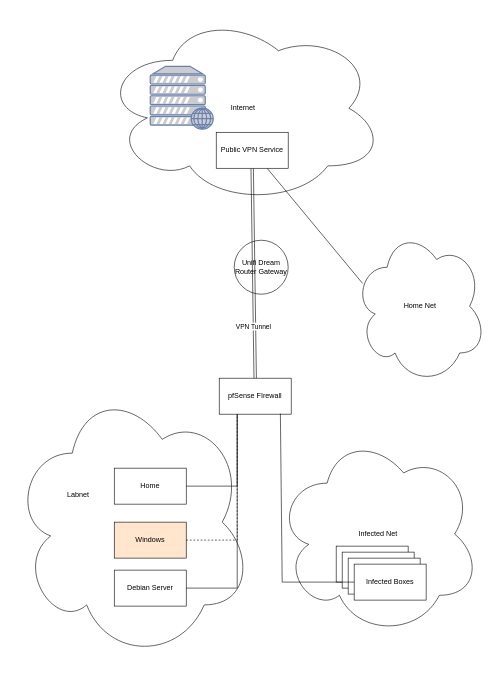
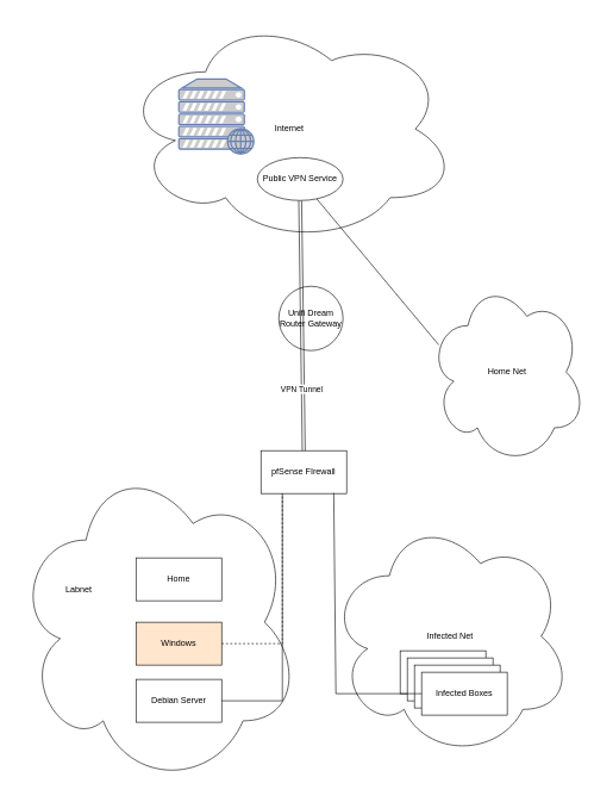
  <mxCell id="0" />
  <mxCell id="1" parent="0" />
  <mxCell id="2" value="" style="ellipse;shape=cloud;whiteSpace=wrap;html=1;align=left;" vertex="1" parent="1"><mxGeometry x="20" y="640" width="400" height="460" as="geometry" /></mxCell>
  <mxCell id="3" value="pfSense FIrewall&lt;br&gt;" style="rounded=0;whiteSpace=wrap;html=1;" vertex="1" parent="1"><mxGeometry x="365" y="630" width="120" height="60" as="geometry" /></mxCell>
  <mxCell id="4" value="Home" style="rounded=0;whiteSpace=wrap;html=1;" vertex="1" parent="1"><mxGeometry x="190" y="780" width="120" height="60" as="geometry" /></mxCell>
  <mxCell id="5" value="Windows" style="rounded=0;whiteSpace=wrap;html=1;fillColor=#ffe6cc;" vertex="1" parent="1"><mxGeometry x="190" y="870" width="120" height="60" as="geometry" /></mxCell>
  <mxCell id="6" value="Debian Server" style="rounded=0;whiteSpace=wrap;html=1;" vertex="1" parent="1"><mxGeometry x="190" y="950" width="120" height="60" as="geometry" /></mxCell>
- <mxCell id="7" value="Labnet" style="text;strokeColor=none;align=center;fillColor=none;html=1;verticalAlign=middle;whiteSpace=wrap;rounded=0;" vertex="1" parent="1"><mxGeometry x="100" y="810" width="60" height="30" as="geometry" /></mxCell>
+ <mxCell id="7" value="Labnet" style="text;strokeColor=none;align=center;fillColor=none;html=1;verticalAlign=middle;whiteSpace=wrap;rounded=0;" vertex="1" parent="1"><mxGeometry x="80" y="810" width="60" height="30" as="geometry" /></mxCell>
  <mxCell id="8" value="Infected Net" style="ellipse;shape=cloud;whiteSpace=wrap;html=1;" vertex="1" parent="1"><mxGeometry x="460" y="720" width="340" height="340" as="geometry" /></mxCell>
  <mxCell id="9" value="infected boxes" style="rounded=0;whiteSpace=wrap;html=1;" vertex="1" parent="1"><mxGeometry x="560" y="910" width="120" height="60" as="geometry" /></mxCell>
  <mxCell id="10" value="" style="rounded=0;whiteSpace=wrap;html=1;" vertex="1" parent="1"><mxGeometry x="570" y="920" width="120" height="60" as="geometry" /></mxCell>
  <mxCell id="11" value="" style="rounded=0;whiteSpace=wrap;html=1;" vertex="1" parent="1"><mxGeometry x="580" y="930" width="120" height="60" as="geometry" /></mxCell>
  <mxCell id="12" value="Infected Boxes" style="rounded=0;whiteSpace=wrap;html=1;" vertex="1" parent="1"><mxGeometry x="590" y="940" width="120" height="60" as="geometry" /></mxCell>
- <mxCell id="13" value="" style="endArrow=none;html=1;rounded=0;entryX=0.25;entryY=1;entryDx=0;entryDy=0;exitX=1;exitY=0.5;exitDx=0;exitDy=0;" edge="1" parent="1" source="4" target="3"><mxGeometry width="50" height="50" relative="1" as="geometry"><mxPoint x="400" y="1110" as="sourcePoint" /><mxPoint x="450" y="1060" as="targetPoint" /><Array as="points"><mxPoint x="395" y="810" /></Array></mxGeometry></mxCell>
  <mxCell id="14" value="" style="endArrow=none;html=1;rounded=0;entryX=0.25;entryY=1;entryDx=0;entryDy=0;exitX=1;exitY=0.5;exitDx=0;exitDy=0;dashed=1;" edge="1" parent="1" source="5" target="3"><mxGeometry width="50" height="50" relative="1" as="geometry"><mxPoint x="400" y="1110" as="sourcePoint" /><mxPoint x="400" y="810" as="targetPoint" /><Array as="points"><mxPoint x="395" y="900" /></Array></mxGeometry></mxCell>
  <mxCell id="15" value="" style="endArrow=none;html=1;rounded=0;exitX=1;exitY=0.5;exitDx=0;exitDy=0;entryX=0.25;entryY=1;entryDx=0;entryDy=0;" edge="1" parent="1" source="6" target="3"><mxGeometry width="50" height="50" relative="1" as="geometry"><mxPoint x="400" y="1110" as="sourcePoint" /><mxPoint x="391" y="709" as="targetPoint" /><Array as="points"><mxPoint x="395" y="980" /></Array></mxGeometry></mxCell>
  <mxCell id="16" value="" style="endArrow=none;html=1;rounded=0;entryX=0.85;entryY=0.983;entryDx=0;entryDy=0;entryPerimeter=0;exitX=0;exitY=0.5;exitDx=0;exitDy=0;" edge="1" parent="1" source="12" target="3"><mxGeometry width="50" height="50" relative="1" as="geometry"><mxPoint x="400" y="1110" as="sourcePoint" /><mxPoint x="467" y="705" as="targetPoint" /><Array as="points"><mxPoint x="470" y="970" /></Array></mxGeometry></mxCell>
  <mxCell id="17" value="Internet" style="ellipse;shape=cloud;whiteSpace=wrap;html=1;" vertex="1" parent="1"><mxGeometry x="170" y="20" width="470" height="320" as="geometry" /></mxCell>
  <mxCell id="18" value="Unifi Dream Router Gateway" style="ellipse;whiteSpace=wrap;html=1;aspect=fixed;" vertex="1" parent="1"><mxGeometry x="390" y="400" width="90" height="90" as="geometry" /></mxCell>
  <mxCell id="19" value="" style="shape=link;html=1;rounded=0;exitX=0.5;exitY=0;exitDx=0;exitDy=0;entryX=0.5;entryY=1;entryDx=0;entryDy=0;" edge="1" parent="1" source="3" target="23"><mxGeometry width="100" relative="1" as="geometry"><mxPoint x="370" y="740" as="sourcePoint" /><mxPoint x="420" y="330" as="targetPoint" /></mxGeometry></mxCell>
  <mxCell id="20" value="VPN Tunnel" style="edgeLabel;html=1;align=center;verticalAlign=middle;resizable=0;points=[];" vertex="1" connectable="0" parent="19"><mxGeometry x="-0.505" y="2" relative="1" as="geometry"><mxPoint as="offset" /></mxGeometry></mxCell>
  <mxCell id="21" value="" style="endArrow=none;html=1;rounded=0;exitX=0.064;exitY=0.354;exitDx=0;exitDy=0;exitPerimeter=0;" edge="1" parent="1" source="22" target="23"><mxGeometry width="50" height="50" relative="1" as="geometry"><mxPoint x="400" y="590" as="sourcePoint" /><mxPoint x="450" y="540" as="targetPoint" /></mxGeometry></mxCell>
- <mxCell id="22" value="Home Net" style="ellipse;shape=cloud;whiteSpace=wrap;html=1;" vertex="1" parent="1"><mxGeometry x="590" y="380" width="220" height="260" as="geometry" /></mxCell>
- <mxCell id="23" value="Public VPN Service" style="rounded=0;whiteSpace=wrap;html=1;" vertex="1" parent="1"><mxGeometry x="360" y="220" width="120" height="60" as="geometry" /></mxCell>
+ <mxCell id="22" value="Home Net" style="ellipse;shape=cloud;whiteSpace=wrap;html=1;" vertex="1" parent="1"><mxGeometry x="600" y="390" width="220" height="260" as="geometry" /></mxCell>
+ <mxCell id="23" value="Public VPN Service" style="ellipse;whiteSpace=wrap;html=1;" vertex="1" parent="1"><mxGeometry x="360" y="220" width="120" height="60" as="geometry" /></mxCell>
  <mxCell id="24" value="" style="fontColor=#0066CC;verticalAlign=top;verticalLabelPosition=bottom;labelPosition=center;align=center;html=1;outlineConnect=0;fillColor=#CCCCCC;strokeColor=#6881B3;gradientColor=none;gradientDirection=north;strokeWidth=2;shape=mxgraph.networks.web_server;" vertex="1" parent="1"><mxGeometry x="250" y="110" width="105" height="105" as="geometry" /></mxCell>
